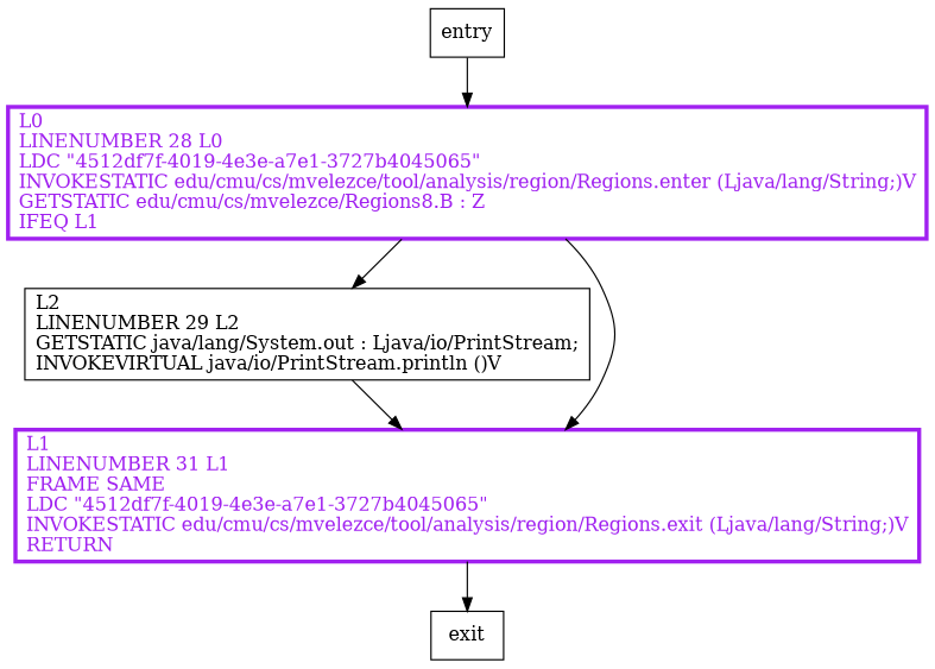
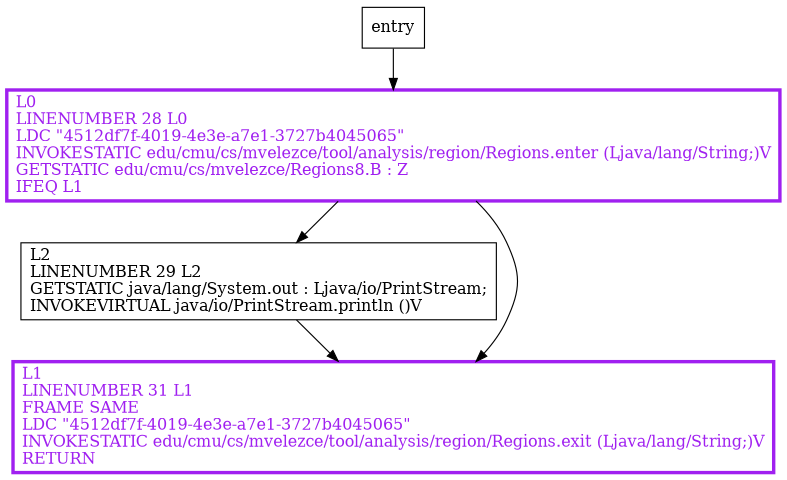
  digraph {
    node [shape=record]
    n1 [color=purple fontcolor=purple label="L0\lLINENUMBER 28 L0\lLDC \"4512df7f-4019-4e3e-a7e1-3727b4045065\"\lINVOKESTATIC edu/cmu/cs/mvelezce/tool/analysis/region/Regions.enter (Ljava/lang/String;)V\lGETSTATIC edu/cmu/cs/mvelezce/Regions8.B : Z\lIFEQ L1\l" penwidth=3]
    n2 [label="L2\lLINENUMBER 29 L2\lGETSTATIC java/lang/System.out : Ljava/io/PrintStream;\lINVOKEVIRTUAL java/io/PrintStream.println ()V\l"]
    n3 [color=purple fontcolor=purple label="L1\lLINENUMBER 31 L1\lFRAME SAME\lLDC \"4512df7f-4019-4e3e-a7e1-3727b4045065\"\lINVOKESTATIC edu/cmu/cs/mvelezce/tool/analysis/region/Regions.exit (Ljava/lang/String;)V\lRETURN\l" penwidth=3]
-   exit
    entry
    n1 -> n2
    n1 -> n3
    n2 -> n3
-   n3 -> exit
    entry -> n1
  }
